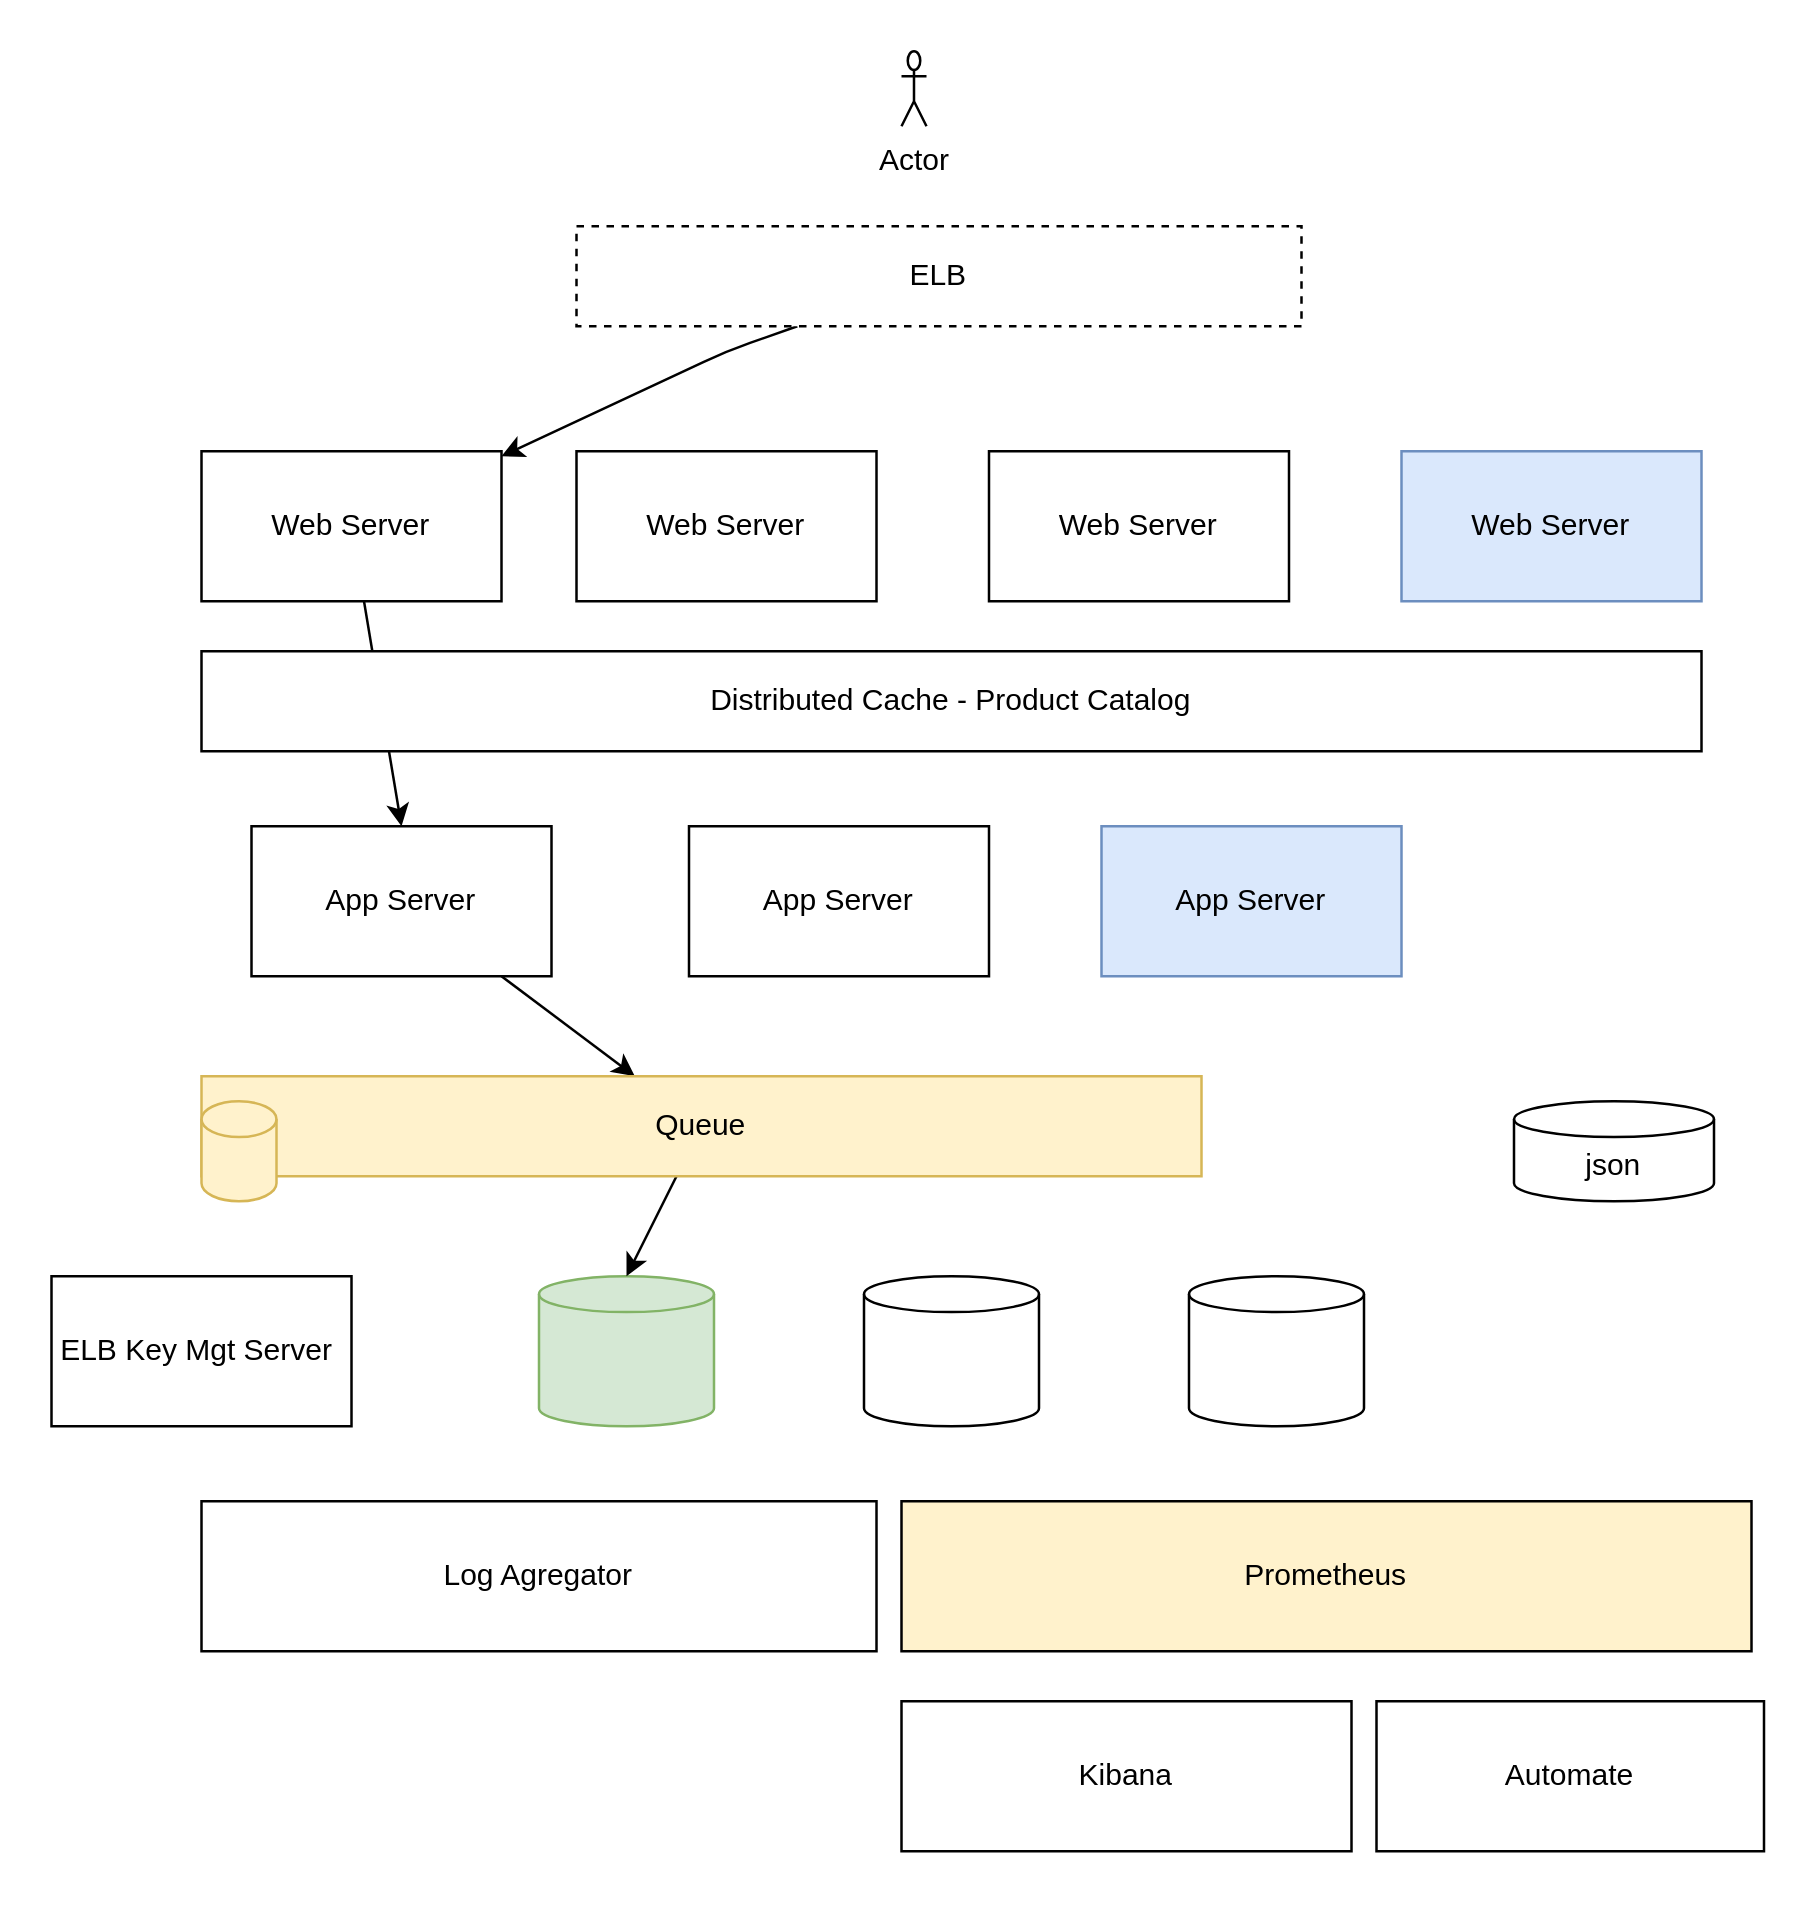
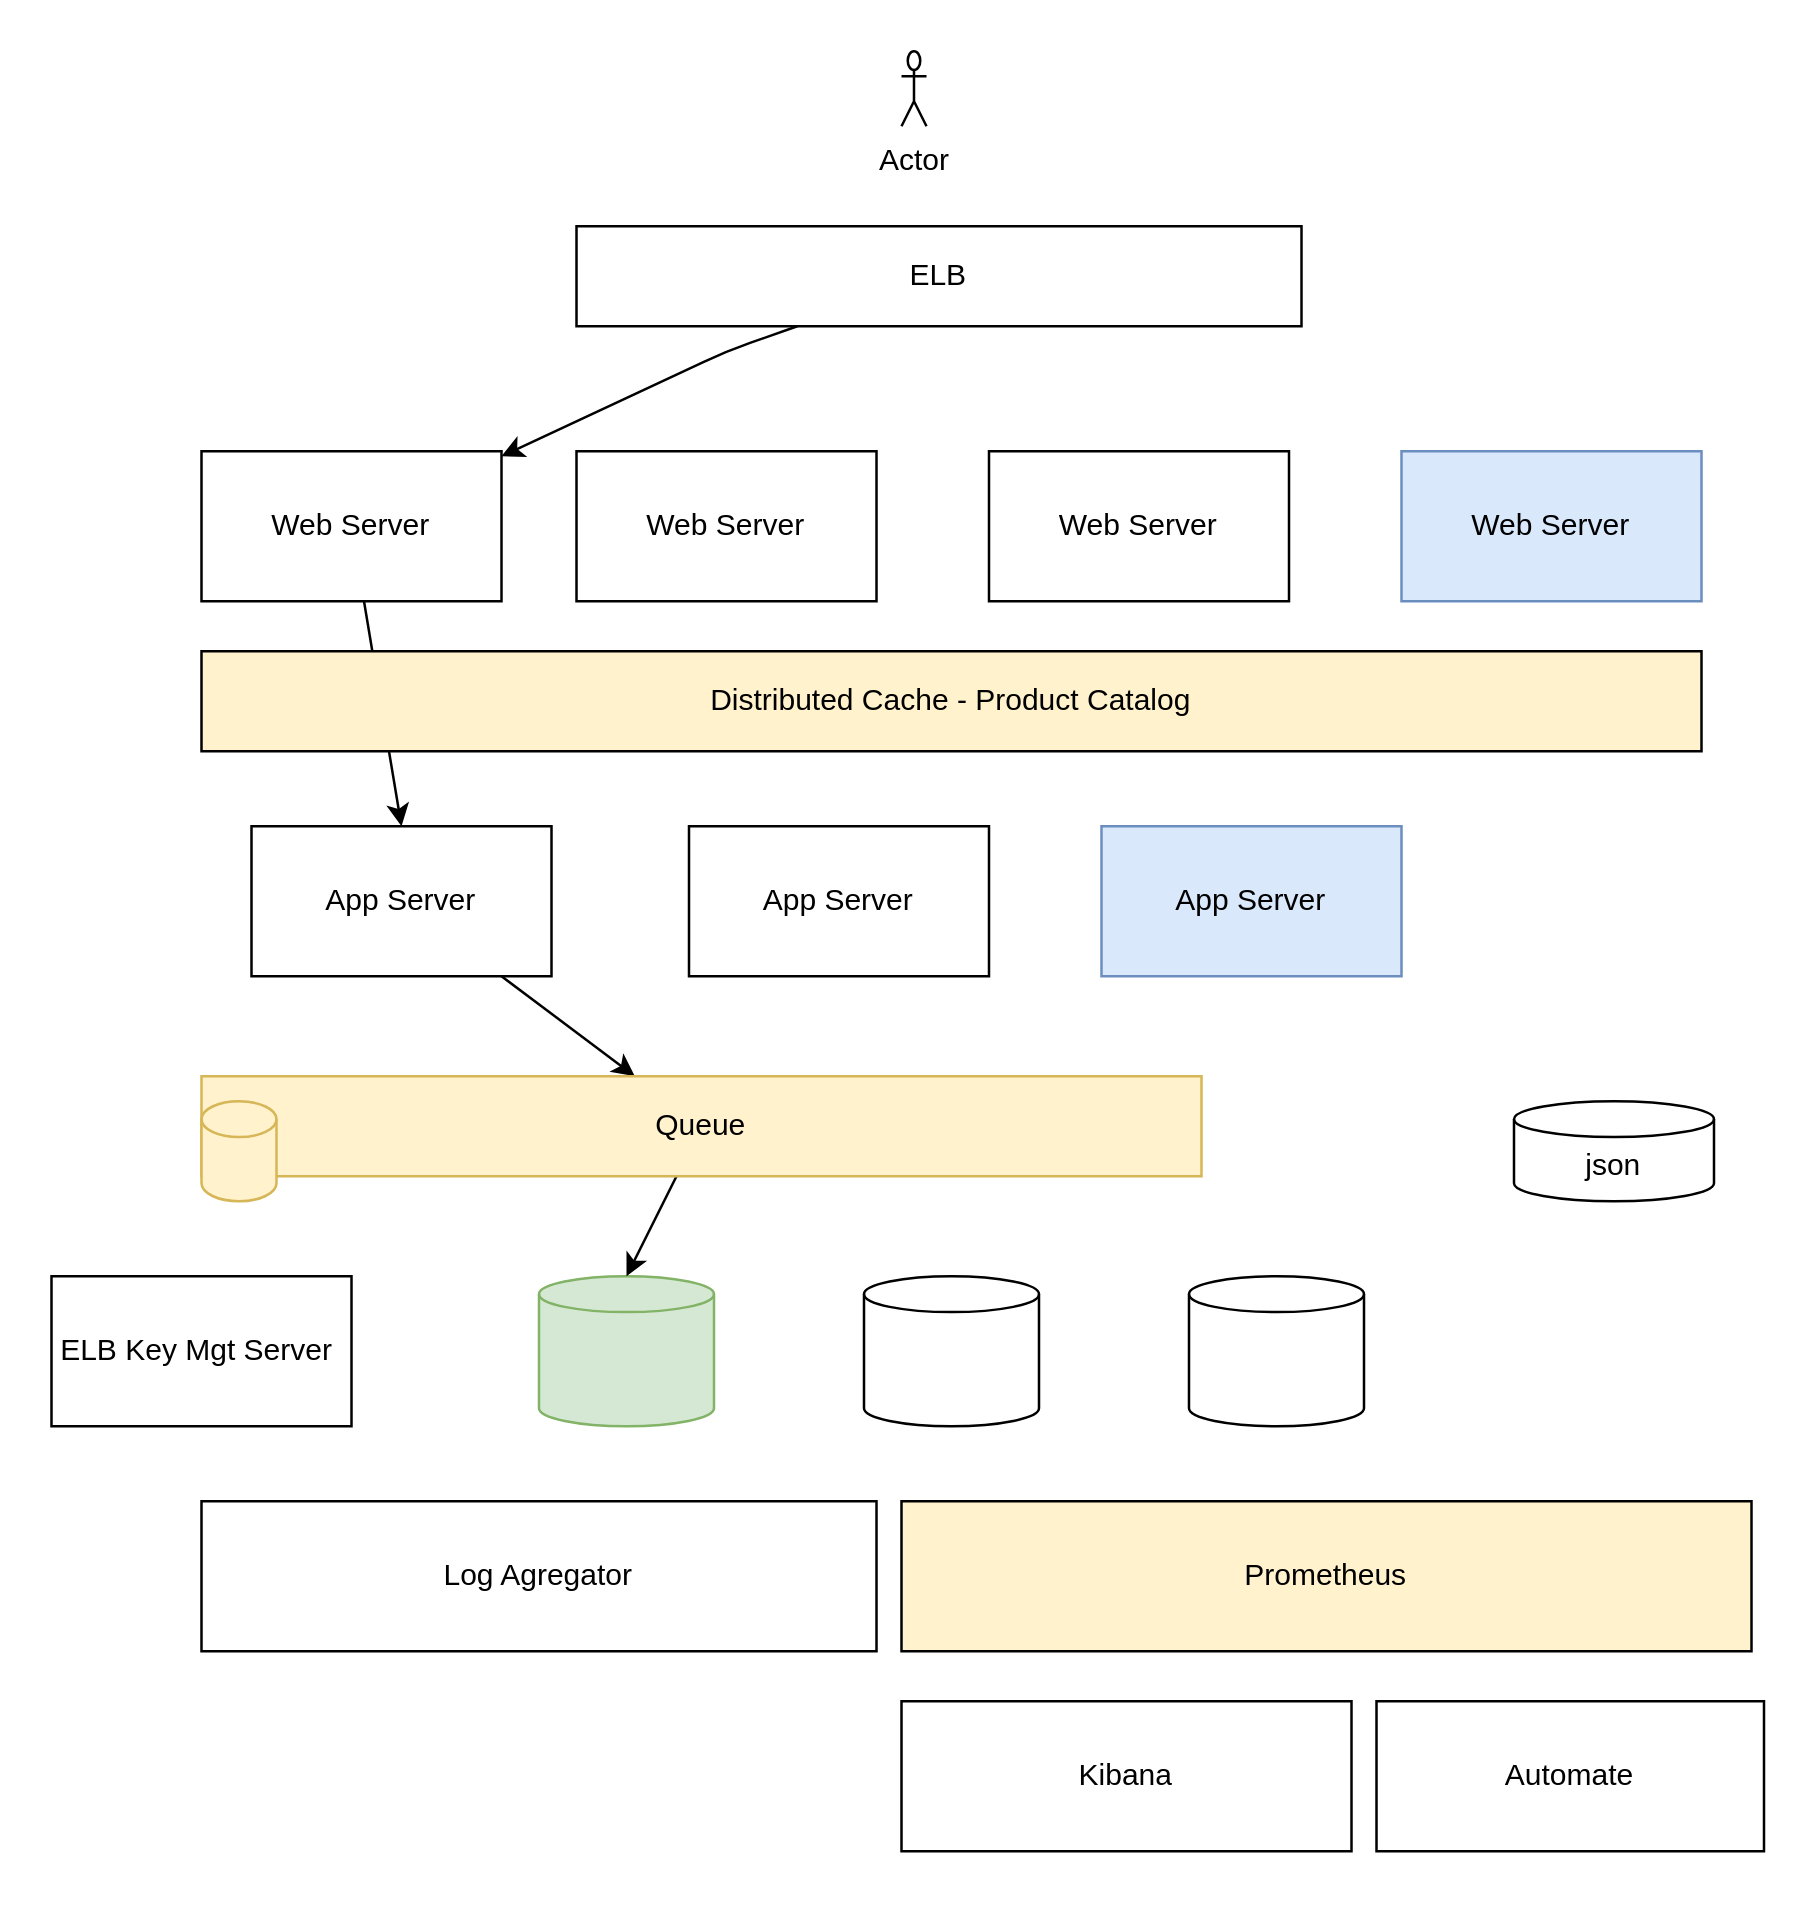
  <mxCell id="0" />
  <mxCell id="1" parent="0" />
  <mxCell id="2" value="" style="edgeStyle=none;html=1;entryX=0.5;entryY=0;entryDx=0;entryDy=0;" edge="1" parent="1" source="3" target="8"><mxGeometry relative="1" as="geometry" /></mxCell>
  <mxCell id="3" value="Web Server" style="whiteSpace=wrap;html=1;" vertex="1" parent="1"><mxGeometry x="80" y="180" width="120" height="60" as="geometry" /></mxCell>
  <mxCell id="4" value="Web Server" style="whiteSpace=wrap;html=1;" vertex="1" parent="1"><mxGeometry x="230" y="180" width="120" height="60" as="geometry" /></mxCell>
  <mxCell id="5" value="Web Server" style="whiteSpace=wrap;html=1;" vertex="1" parent="1"><mxGeometry x="395" y="180" width="120" height="60" as="geometry" /></mxCell>
  <mxCell id="6" value="" style="shape=cylinder3;whiteSpace=wrap;html=1;boundedLbl=1;backgroundOutline=1;size=7.169;fillColor=#d5e8d4;strokeColor=#82b366;" vertex="1" parent="1"><mxGeometry x="215" y="510" width="70" height="60" as="geometry" /></mxCell>
  <mxCell id="7" style="edgeStyle=none;html=1;" edge="1" parent="1" source="8" target="17"><mxGeometry relative="1" as="geometry" /></mxCell>
  <mxCell id="8" value="App Server" style="whiteSpace=wrap;html=1;" vertex="1" parent="1"><mxGeometry x="100" y="330" width="120" height="60" as="geometry" /></mxCell>
  <mxCell id="9" value="App Server" style="whiteSpace=wrap;html=1;" vertex="1" parent="1"><mxGeometry x="275" y="330" width="120" height="60" as="geometry" /></mxCell>
  <mxCell id="10" value="App Server" style="whiteSpace=wrap;html=1;fillColor=#dae8fc;strokeColor=#6c8ebf;" vertex="1" parent="1"><mxGeometry x="440" y="330" width="120" height="60" as="geometry" /></mxCell>
  <mxCell id="11" value="Web Server" style="whiteSpace=wrap;html=1;fillColor=#dae8fc;strokeColor=#6c8ebf;" vertex="1" parent="1"><mxGeometry x="560" y="180" width="120" height="60" as="geometry" /></mxCell>
- <mxCell id="12" value="Distributed Cache - Product Catalog" style="whiteSpace=wrap;html=1;" vertex="1" parent="1"><mxGeometry x="80" y="260" width="600" height="40" as="geometry" /></mxCell>
+ <mxCell id="12" value="Distributed Cache - Product Catalog" style="whiteSpace=wrap;html=1;fillColor=#fff2cc;" vertex="1" parent="1"><mxGeometry x="80" y="260" width="600" height="40" as="geometry" /></mxCell>
  <mxCell id="13" value="json" style="shape=cylinder3;whiteSpace=wrap;html=1;boundedLbl=1;backgroundOutline=1;size=7.169;" vertex="1" parent="1"><mxGeometry x="605" y="440" width="80" height="40" as="geometry" /></mxCell>
  <mxCell id="14" value="" style="shape=cylinder3;whiteSpace=wrap;html=1;boundedLbl=1;backgroundOutline=1;size=7.169;" vertex="1" parent="1"><mxGeometry x="345" y="510" width="70" height="60" as="geometry" /></mxCell>
  <mxCell id="15" value="" style="shape=cylinder3;whiteSpace=wrap;html=1;boundedLbl=1;backgroundOutline=1;size=7.169;" vertex="1" parent="1"><mxGeometry x="475" y="510" width="70" height="60" as="geometry" /></mxCell>
  <mxCell id="16" style="edgeStyle=none;html=1;entryX=0.5;entryY=0;entryDx=0;entryDy=0;entryPerimeter=0;" edge="1" parent="1" source="17" target="6"><mxGeometry relative="1" as="geometry" /></mxCell>
  <mxCell id="17" value="Queue" style="whiteSpace=wrap;html=1;fillColor=#fff2cc;strokeColor=#d6b656;" vertex="1" parent="1"><mxGeometry x="80" y="430" width="400" height="40" as="geometry" /></mxCell>
  <mxCell id="18" style="edgeStyle=none;html=1;" edge="1" parent="1" source="19" target="3"><mxGeometry relative="1" as="geometry"><Array as="points"><mxPoint x="290" y="140" /></Array></mxGeometry></mxCell>
- <mxCell id="19" value="ELB" style="whiteSpace=wrap;html=1;dashed=1;" vertex="1" parent="1"><mxGeometry x="230" y="90" width="290" height="40" as="geometry" /></mxCell>
+ <mxCell id="19" value="ELB" style="whiteSpace=wrap;html=1;" vertex="1" parent="1"><mxGeometry x="230" y="90" width="290" height="40" as="geometry" /></mxCell>
  <mxCell id="20" value="Actor" style="shape=umlActor;verticalLabelPosition=bottom;verticalAlign=top;html=1;outlineConnect=0;" vertex="1" parent="1"><mxGeometry x="360" y="20" width="10" height="30" as="geometry" /></mxCell>
  <mxCell id="21" value="" style="shape=cylinder3;whiteSpace=wrap;html=1;boundedLbl=1;backgroundOutline=1;size=7.169;fillColor=#fff2cc;strokeColor=#d6b656;" vertex="1" parent="1"><mxGeometry x="80" y="440" width="30" height="40" as="geometry" /></mxCell>
  <mxCell id="22" value="ELB Key Mgt Server&amp;nbsp;" style="whiteSpace=wrap;html=1;" vertex="1" parent="1"><mxGeometry x="20" y="510" width="120" height="60" as="geometry" /></mxCell>
  <mxCell id="23" value="Log Agregator" style="whiteSpace=wrap;html=1;" vertex="1" parent="1"><mxGeometry x="80" y="600" width="270" height="60" as="geometry" /></mxCell>
  <mxCell id="24" value="Prometheus" style="whiteSpace=wrap;html=1;fillColor=#fff2cc;" vertex="1" parent="1"><mxGeometry x="360" y="600" width="340" height="60" as="geometry" /></mxCell>
  <mxCell id="25" value="Kibana" style="whiteSpace=wrap;html=1;" vertex="1" parent="1"><mxGeometry x="360" y="680" width="180" height="60" as="geometry" /></mxCell>
  <mxCell id="26" value="Automate" style="whiteSpace=wrap;html=1;" vertex="1" parent="1"><mxGeometry x="550" y="680" width="155" height="60" as="geometry" /></mxCell>
